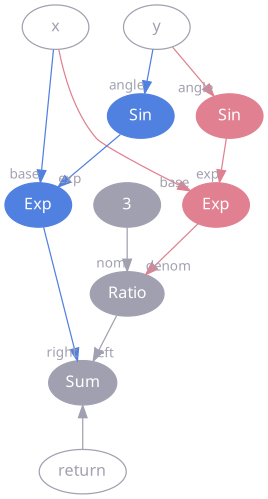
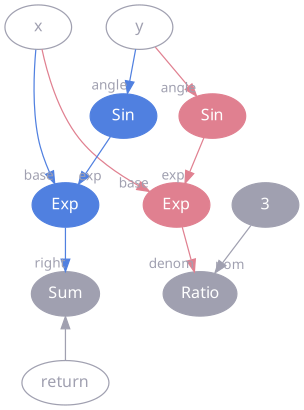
  digraph {
    node [color="#a0a0b0" fontcolor=white fontname=go fontsize=13 style=filled]
    edge [color="#e08090" headlabel=base labelfontcolor="#a0a0b0" labelfontname=go labelfontsize=11]
    x [fontcolor="#a0a0b0" shape=ellipse style=""]
    y [fontcolor="#a0a0b0" shape=ellipse style=""]
    return [fontcolor="#a0a0b0" shape=ellipse style=""]
    n4 [color="#e08090" label=Exp]
    n5 [color="#5080e0" label=Exp]
    n6 [color="#e08090" label=Sin]
    n7 [color="#5080e0" label=Sin]
    n8 [label=Sum]
    n9 [label=Ratio]
    n10 [label=3]
    subgraph sub_1 {
      rank=same
      x
      y
    }
    subgraph sub_2 {
      rank=source
      x
      y
    }
    subgraph sub_3 {
      rank=sink
      return
    }
    x -> n4
    x -> n5 [color="#5080e0"]
    y -> n6 [headlabel=angle]
    y -> n7 [color="#5080e0" headlabel=angle]
    return -> n8 [color="#a0a0b0" headlabel=""]
    n4 -> n9 [headlabel=denom]
    n5 -> n8 [color="#5080e0" headlabel=right]
    n6 -> n4 [fontcolor="#e08090" headlabel=exp]
    n7 -> n5 [color="#5080e0" fontcolor="#5080e0" headlabel=exp]
-   n9 -> n8 [color="#a0a0b0" headlabel=left]
    n10 -> n9 [color="#a0a0b0" headlabel=nom]
  }
